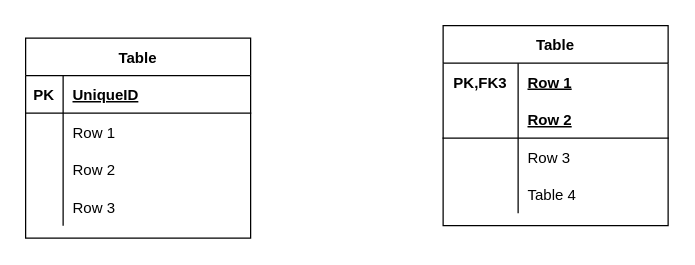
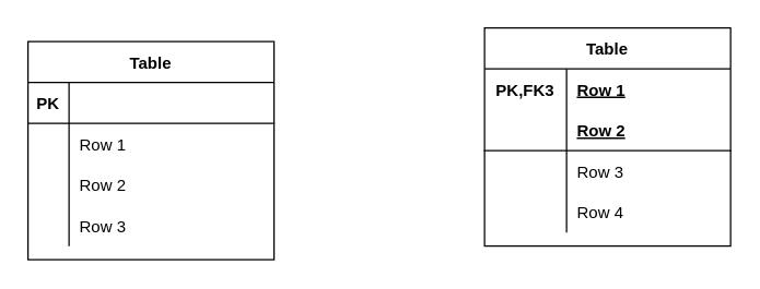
  <mxCell id="0" />
  <mxCell id="1" parent="0" />
  <mxCell id="2" value="Table" style="shape=table;startSize=30;container=1;collapsible=1;childLayout=tableLayout;fixedRows=1;rowLines=0;fontStyle=1;align=center;resizeLast=1;" vertex="1" parent="1"><mxGeometry x="20" y="30" width="180" height="160" as="geometry" /></mxCell>
  <mxCell id="3" value="" style="shape=partialRectangle;collapsible=0;dropTarget=0;pointerEvents=0;fillColor=none;top=0;left=0;bottom=1;right=0;points=[[0,0.5],[1,0.5]];portConstraint=eastwest;" vertex="1" parent="2"><mxGeometry y="30" width="180" height="30" as="geometry" /></mxCell>
  <mxCell id="4" value="PK" style="shape=partialRectangle;connectable=0;fillColor=none;top=0;left=0;bottom=0;right=0;fontStyle=1;overflow=hidden;" vertex="1" parent="3"><mxGeometry width="30" height="30" as="geometry" /></mxCell>
- <mxCell id="5" value="UniqueID" style="shape=partialRectangle;connectable=0;fillColor=none;top=0;left=0;bottom=0;right=0;align=left;spacingLeft=6;fontStyle=5;overflow=hidden;" vertex="1" parent="3"><mxGeometry x="30" width="150" height="30" as="geometry" /></mxCell>
  <mxCell id="6" value="" style="shape=partialRectangle;collapsible=0;dropTarget=0;pointerEvents=0;fillColor=none;top=0;left=0;bottom=0;right=0;points=[[0,0.5],[1,0.5]];portConstraint=eastwest;" vertex="1" parent="2"><mxGeometry y="60" width="180" height="30" as="geometry" /></mxCell>
  <mxCell id="7" value="" style="shape=partialRectangle;connectable=0;fillColor=none;top=0;left=0;bottom=0;right=0;editable=1;overflow=hidden;" vertex="1" parent="6"><mxGeometry width="30" height="30" as="geometry" /></mxCell>
  <mxCell id="8" value="Row 1" style="shape=partialRectangle;connectable=0;fillColor=none;top=0;left=0;bottom=0;right=0;align=left;spacingLeft=6;overflow=hidden;" vertex="1" parent="6"><mxGeometry x="30" width="150" height="30" as="geometry" /></mxCell>
  <mxCell id="9" value="" style="shape=partialRectangle;collapsible=0;dropTarget=0;pointerEvents=0;fillColor=none;top=0;left=0;bottom=0;right=0;points=[[0,0.5],[1,0.5]];portConstraint=eastwest;" vertex="1" parent="2"><mxGeometry y="90" width="180" height="30" as="geometry" /></mxCell>
  <mxCell id="10" value="" style="shape=partialRectangle;connectable=0;fillColor=none;top=0;left=0;bottom=0;right=0;editable=1;overflow=hidden;" vertex="1" parent="9"><mxGeometry width="30" height="30" as="geometry" /></mxCell>
  <mxCell id="11" value="Row 2" style="shape=partialRectangle;connectable=0;fillColor=none;top=0;left=0;bottom=0;right=0;align=left;spacingLeft=6;overflow=hidden;" vertex="1" parent="9"><mxGeometry x="30" width="150" height="30" as="geometry" /></mxCell>
  <mxCell id="12" value="" style="shape=partialRectangle;collapsible=0;dropTarget=0;pointerEvents=0;fillColor=none;top=0;left=0;bottom=0;right=0;points=[[0,0.5],[1,0.5]];portConstraint=eastwest;" vertex="1" parent="2"><mxGeometry y="120" width="180" height="30" as="geometry" /></mxCell>
  <mxCell id="13" value="" style="shape=partialRectangle;connectable=0;fillColor=none;top=0;left=0;bottom=0;right=0;editable=1;overflow=hidden;" vertex="1" parent="12"><mxGeometry width="30" height="30" as="geometry" /></mxCell>
  <mxCell id="14" value="Row 3" style="shape=partialRectangle;connectable=0;fillColor=none;top=0;left=0;bottom=0;right=0;align=left;spacingLeft=6;overflow=hidden;" vertex="1" parent="12"><mxGeometry x="30" width="150" height="30" as="geometry" /></mxCell>
  <mxCell id="15" value="Table" style="shape=table;startSize=30;container=1;collapsible=1;childLayout=tableLayout;fixedRows=1;rowLines=0;fontStyle=1;align=center;resizeLast=1;" vertex="1" parent="1"><mxGeometry x="354" y="20" width="180" height="160" as="geometry" /></mxCell>
  <mxCell id="16" value="" style="shape=partialRectangle;collapsible=0;dropTarget=0;pointerEvents=0;fillColor=none;top=0;left=0;bottom=0;right=0;points=[[0,0.5],[1,0.5]];portConstraint=eastwest;" vertex="1" parent="15"><mxGeometry y="30" width="180" height="30" as="geometry" /></mxCell>
  <mxCell id="17" value="PK,FK3" style="shape=partialRectangle;connectable=0;fillColor=none;top=0;left=0;bottom=0;right=0;fontStyle=1;overflow=hidden;" vertex="1" parent="16"><mxGeometry width="60" height="30" as="geometry" /></mxCell>
  <mxCell id="18" value="Row 1" style="shape=partialRectangle;connectable=0;fillColor=none;top=0;left=0;bottom=0;right=0;align=left;spacingLeft=6;fontStyle=5;overflow=hidden;" vertex="1" parent="16"><mxGeometry x="60" width="120" height="30" as="geometry" /></mxCell>
  <mxCell id="19" value="" style="shape=partialRectangle;collapsible=0;dropTarget=0;pointerEvents=0;fillColor=none;top=0;left=0;bottom=1;right=0;points=[[0,0.5],[1,0.5]];portConstraint=eastwest;" vertex="1" parent="15"><mxGeometry y="60" width="180" height="30" as="geometry" /></mxCell>
  <mxCell id="20" value="Row 2" style="shape=partialRectangle;connectable=0;fillColor=none;top=0;left=0;bottom=0;right=0;align=left;spacingLeft=6;fontStyle=5;overflow=hidden;" vertex="1" parent="19"><mxGeometry x="60" width="120" height="30" as="geometry" /></mxCell>
  <mxCell id="21" value="" style="shape=partialRectangle;collapsible=0;dropTarget=0;pointerEvents=0;fillColor=none;top=0;left=0;bottom=0;right=0;points=[[0,0.5],[1,0.5]];portConstraint=eastwest;" vertex="1" parent="15"><mxGeometry y="90" width="180" height="30" as="geometry" /></mxCell>
  <mxCell id="22" value="" style="shape=partialRectangle;connectable=0;fillColor=none;top=0;left=0;bottom=0;right=0;editable=1;overflow=hidden;" vertex="1" parent="21"><mxGeometry width="60" height="30" as="geometry" /></mxCell>
  <mxCell id="23" value="Row 3" style="shape=partialRectangle;connectable=0;fillColor=none;top=0;left=0;bottom=0;right=0;align=left;spacingLeft=6;overflow=hidden;" vertex="1" parent="21"><mxGeometry x="60" width="120" height="30" as="geometry" /></mxCell>
  <mxCell id="24" value="" style="shape=partialRectangle;collapsible=0;dropTarget=0;pointerEvents=0;fillColor=none;top=0;left=0;bottom=0;right=0;points=[[0,0.5],[1,0.5]];portConstraint=eastwest;" vertex="1" parent="15"><mxGeometry y="120" width="180" height="30" as="geometry" /></mxCell>
  <mxCell id="25" value="" style="shape=partialRectangle;connectable=0;fillColor=none;top=0;left=0;bottom=0;right=0;editable=1;overflow=hidden;" vertex="1" parent="24"><mxGeometry width="60" height="30" as="geometry" /></mxCell>
- <mxCell id="26" value="Table 4" style="shape=partialRectangle;connectable=0;fillColor=none;top=0;left=0;bottom=0;right=0;align=left;spacingLeft=6;overflow=hidden;" vertex="1" parent="24"><mxGeometry x="60" width="120" height="30" as="geometry" /></mxCell>
+ <mxCell id="26" value="Row 4" style="shape=partialRectangle;connectable=0;fillColor=none;top=0;left=0;bottom=0;right=0;align=left;spacingLeft=6;overflow=hidden;" vertex="1" parent="24"><mxGeometry x="60" width="120" height="30" as="geometry" /></mxCell>
